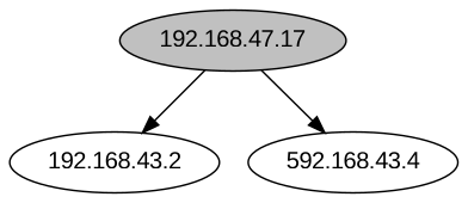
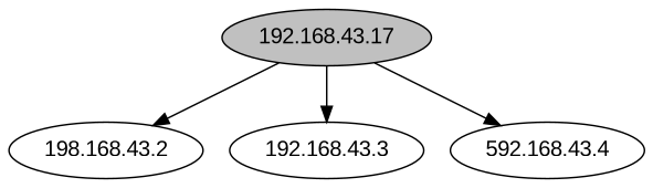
  digraph {
    fontname="Liberation Sans"
    node [fontname="Liberation Sans"]
    edge [fontname="Liberation Sans"]
-   n1 [fillcolor=grey label="192.168.47.17" style=filled]
-   n2 [label="192.168.43.2"]
+   n1 [fillcolor=grey label="192.168.43.17" style=filled]
+   n2 [label="198.168.43.2"]
+   n3 [label="192.168.43.3"]
    n4 [label="592.168.43.4"]
    n1 -> n2
+   n1 -> n3
    n1 -> n4
  }
